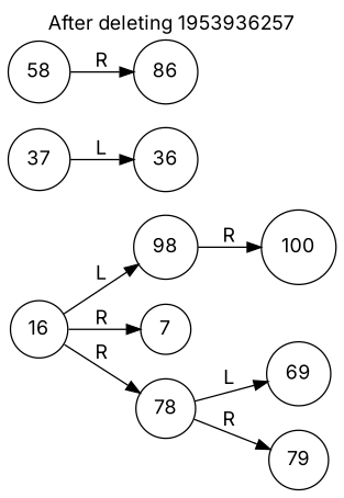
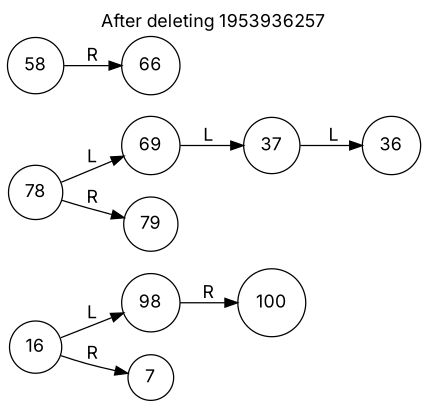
  digraph {
    fontname=Inter
    label="After deleting 1953936257"
    labelloc=t
    rankdir=LR
    node [fontname=Inter shape=circle]
    edge [fontname=Inter]
    98
    100
    16
    7
    78
    69
    79
    37
    36
    58
-   66 [label=86]
+   66
    98 -> 100 [label=R]
    16 -> 98 [label=L]
    16 -> 7 [label=R]
-   16 -> 78 [label=R]
    78 -> 69 [label=L]
    78 -> 79 [label=R]
+   69 -> 37 [label=L]
    37 -> 36 [label=L]
    58 -> 66 [label=R]
  }
